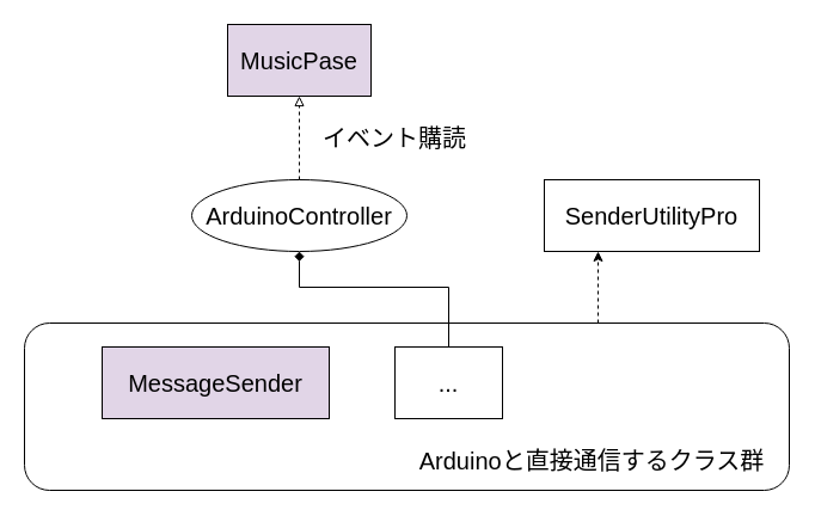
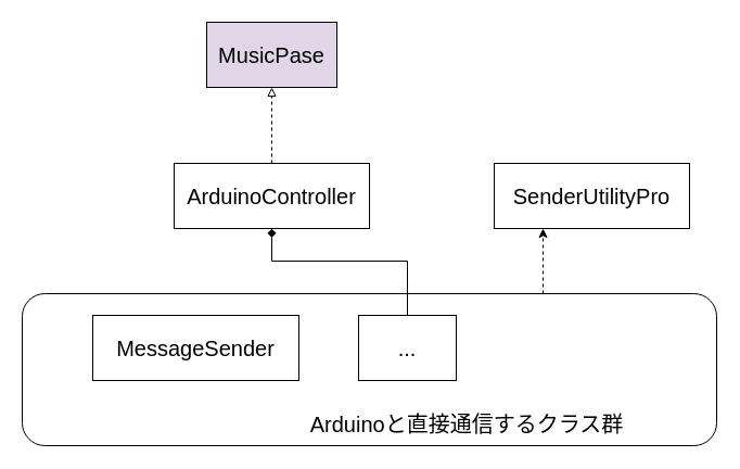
  <mxCell id="0" />
  <mxCell id="1" parent="0" />
  <mxCell id="2" value="" style="rounded=1;whiteSpace=wrap;html=1;fontSize=20;" vertex="1" parent="1"><mxGeometry x="20" y="270" width="640" height="140" as="geometry" /></mxCell>
  <mxCell id="3" value="MusicPase" style="rounded=0;whiteSpace=wrap;html=1;fontSize=20;fillColor=#e1d5e7;" parent="1" vertex="1"><mxGeometry x="190" y="20" width="120" height="60" as="geometry" /></mxCell>
- <mxCell id="4" value="ArduinoController" style="ellipse;whiteSpace=wrap;html=1;fontSize=20;" vertex="1" parent="1"><mxGeometry x="160" y="150" width="180" height="60" as="geometry" /></mxCell>
- <mxCell id="5" value="MessageSender" style="rounded=0;whiteSpace=wrap;html=1;fontSize=20;fillColor=#e1d5e7;" vertex="1" parent="1"><mxGeometry x="85" y="290" width="190" height="60" as="geometry" /></mxCell>
+ <mxCell id="4" value="ArduinoController" style="rounded=0;whiteSpace=wrap;html=1;fontSize=20;" vertex="1" parent="1"><mxGeometry x="160" y="150" width="180" height="60" as="geometry" /></mxCell>
+ <mxCell id="5" value="MessageSender" style="rounded=0;whiteSpace=wrap;html=1;fontSize=20;" vertex="1" parent="1"><mxGeometry x="85" y="290" width="190" height="60" as="geometry" /></mxCell>
  <mxCell id="6" value="..." style="rounded=0;whiteSpace=wrap;html=1;fontSize=20;" vertex="1" parent="1"><mxGeometry x="330" y="290" width="90" height="60" as="geometry" /></mxCell>
  <mxCell id="7" value="" style="endArrow=diamond;html=1;rounded=0;fontSize=20;exitX=0.5;exitY=0;exitDx=0;exitDy=0;entryX=0.5;entryY=1;entryDx=0;entryDy=0;endFill=1;edgeStyle=elbowEdgeStyle;elbow=vertical;" edge="1" parent="1" source="6" target="4"><mxGeometry width="50" height="50" relative="1" as="geometry"><mxPoint x="190" y="300" as="sourcePoint" /><mxPoint x="260" y="220" as="targetPoint" /><Array as="points"><mxPoint x="310" y="240" /></Array></mxGeometry></mxCell>
  <mxCell id="8" value="" style="endArrow=block;html=1;rounded=0;fontSize=20;elbow=vertical;exitX=0.5;exitY=0;exitDx=0;exitDy=0;entryX=0.5;entryY=1;entryDx=0;entryDy=0;dashed=1;endFill=0;" edge="1" parent="1" source="4" target="3"><mxGeometry width="50" height="50" relative="1" as="geometry"><mxPoint x="330" y="310" as="sourcePoint" /><mxPoint x="380" y="260" as="targetPoint" /></mxGeometry></mxCell>
- <mxCell id="9" value="イベント購読" style="text;html=1;strokeColor=none;fillColor=none;align=center;verticalAlign=middle;whiteSpace=wrap;rounded=0;fontSize=20;" vertex="1" parent="1"><mxGeometry x="260" y="100" width="140" height="30" as="geometry" /></mxCell>
- <mxCell id="10" value="Arduinoと直接通信するクラス群" style="text;html=1;strokeColor=none;fillColor=none;align=center;verticalAlign=middle;whiteSpace=wrap;rounded=0;fontSize=20;" vertex="1" parent="1"><mxGeometry x="340" y="370" width="310" height="30" as="geometry" /></mxCell>
+ <mxCell id="10" value="Arduinoと直接通信するクラス群" style="text;html=1;strokeColor=none;fillColor=none;align=center;verticalAlign=middle;whiteSpace=wrap;rounded=0;fontSize=20;" vertex="1" parent="1"><mxGeometry x="275" y="375" width="310" height="30" as="geometry" /></mxCell>
  <mxCell id="11" value="SenderUtilityPro" style="rounded=0;whiteSpace=wrap;html=1;fontSize=20;" vertex="1" parent="1"><mxGeometry x="455" y="150" width="180" height="60" as="geometry" /></mxCell>
  <mxCell id="12" value="" style="endArrow=classic;html=1;rounded=0;dashed=1;fontSize=20;elbow=vertical;exitX=0.75;exitY=0;exitDx=0;exitDy=0;entryX=0.25;entryY=1;entryDx=0;entryDy=0;" edge="1" parent="1" source="2" target="11"><mxGeometry width="50" height="50" relative="1" as="geometry"><mxPoint x="330" y="260" as="sourcePoint" /><mxPoint x="380" y="210" as="targetPoint" /></mxGeometry></mxCell>
